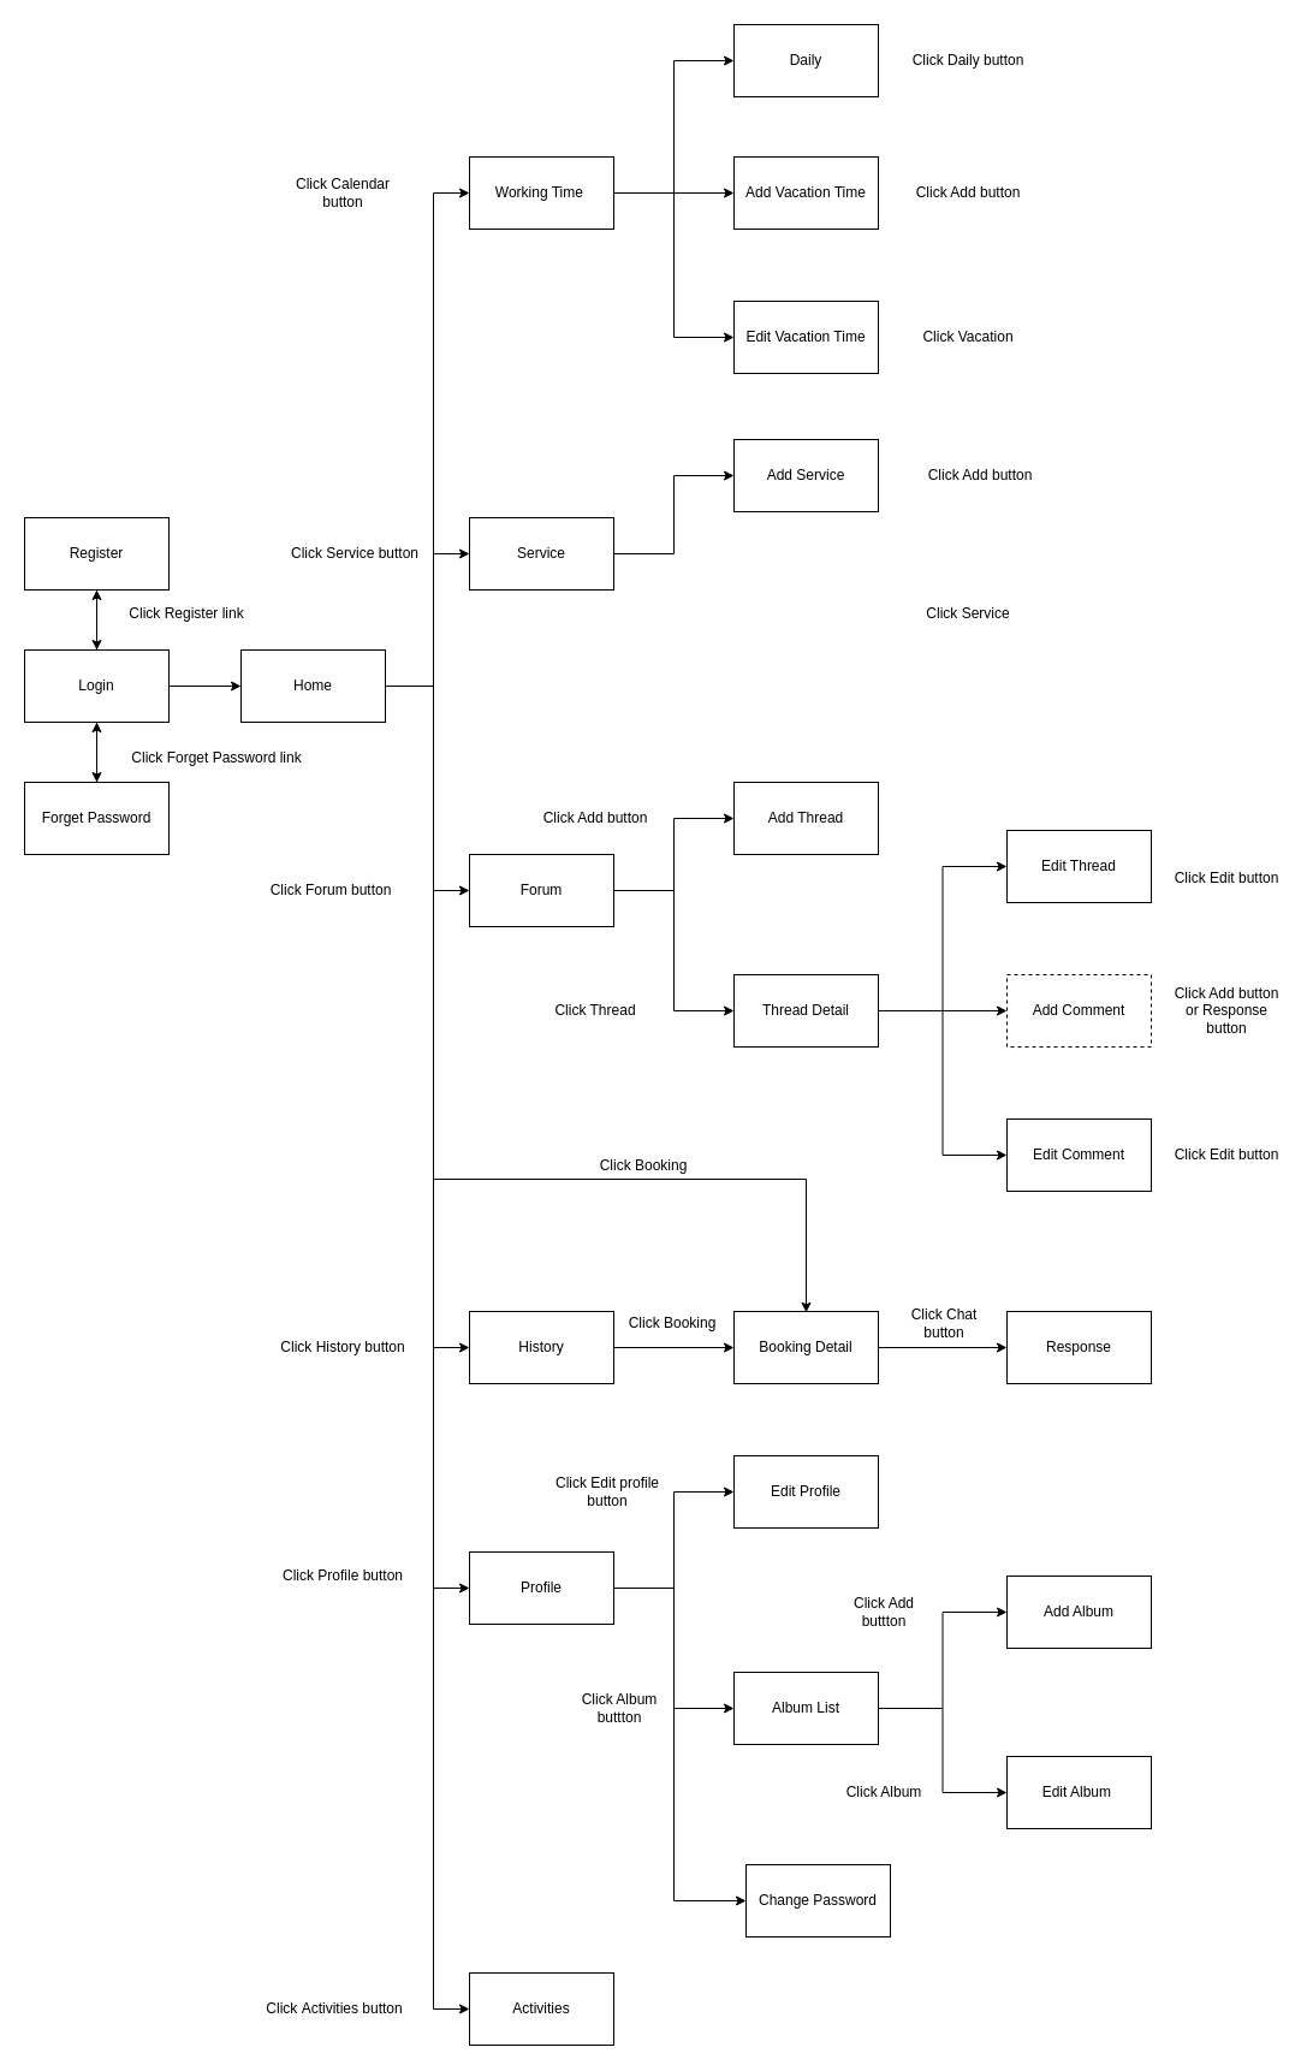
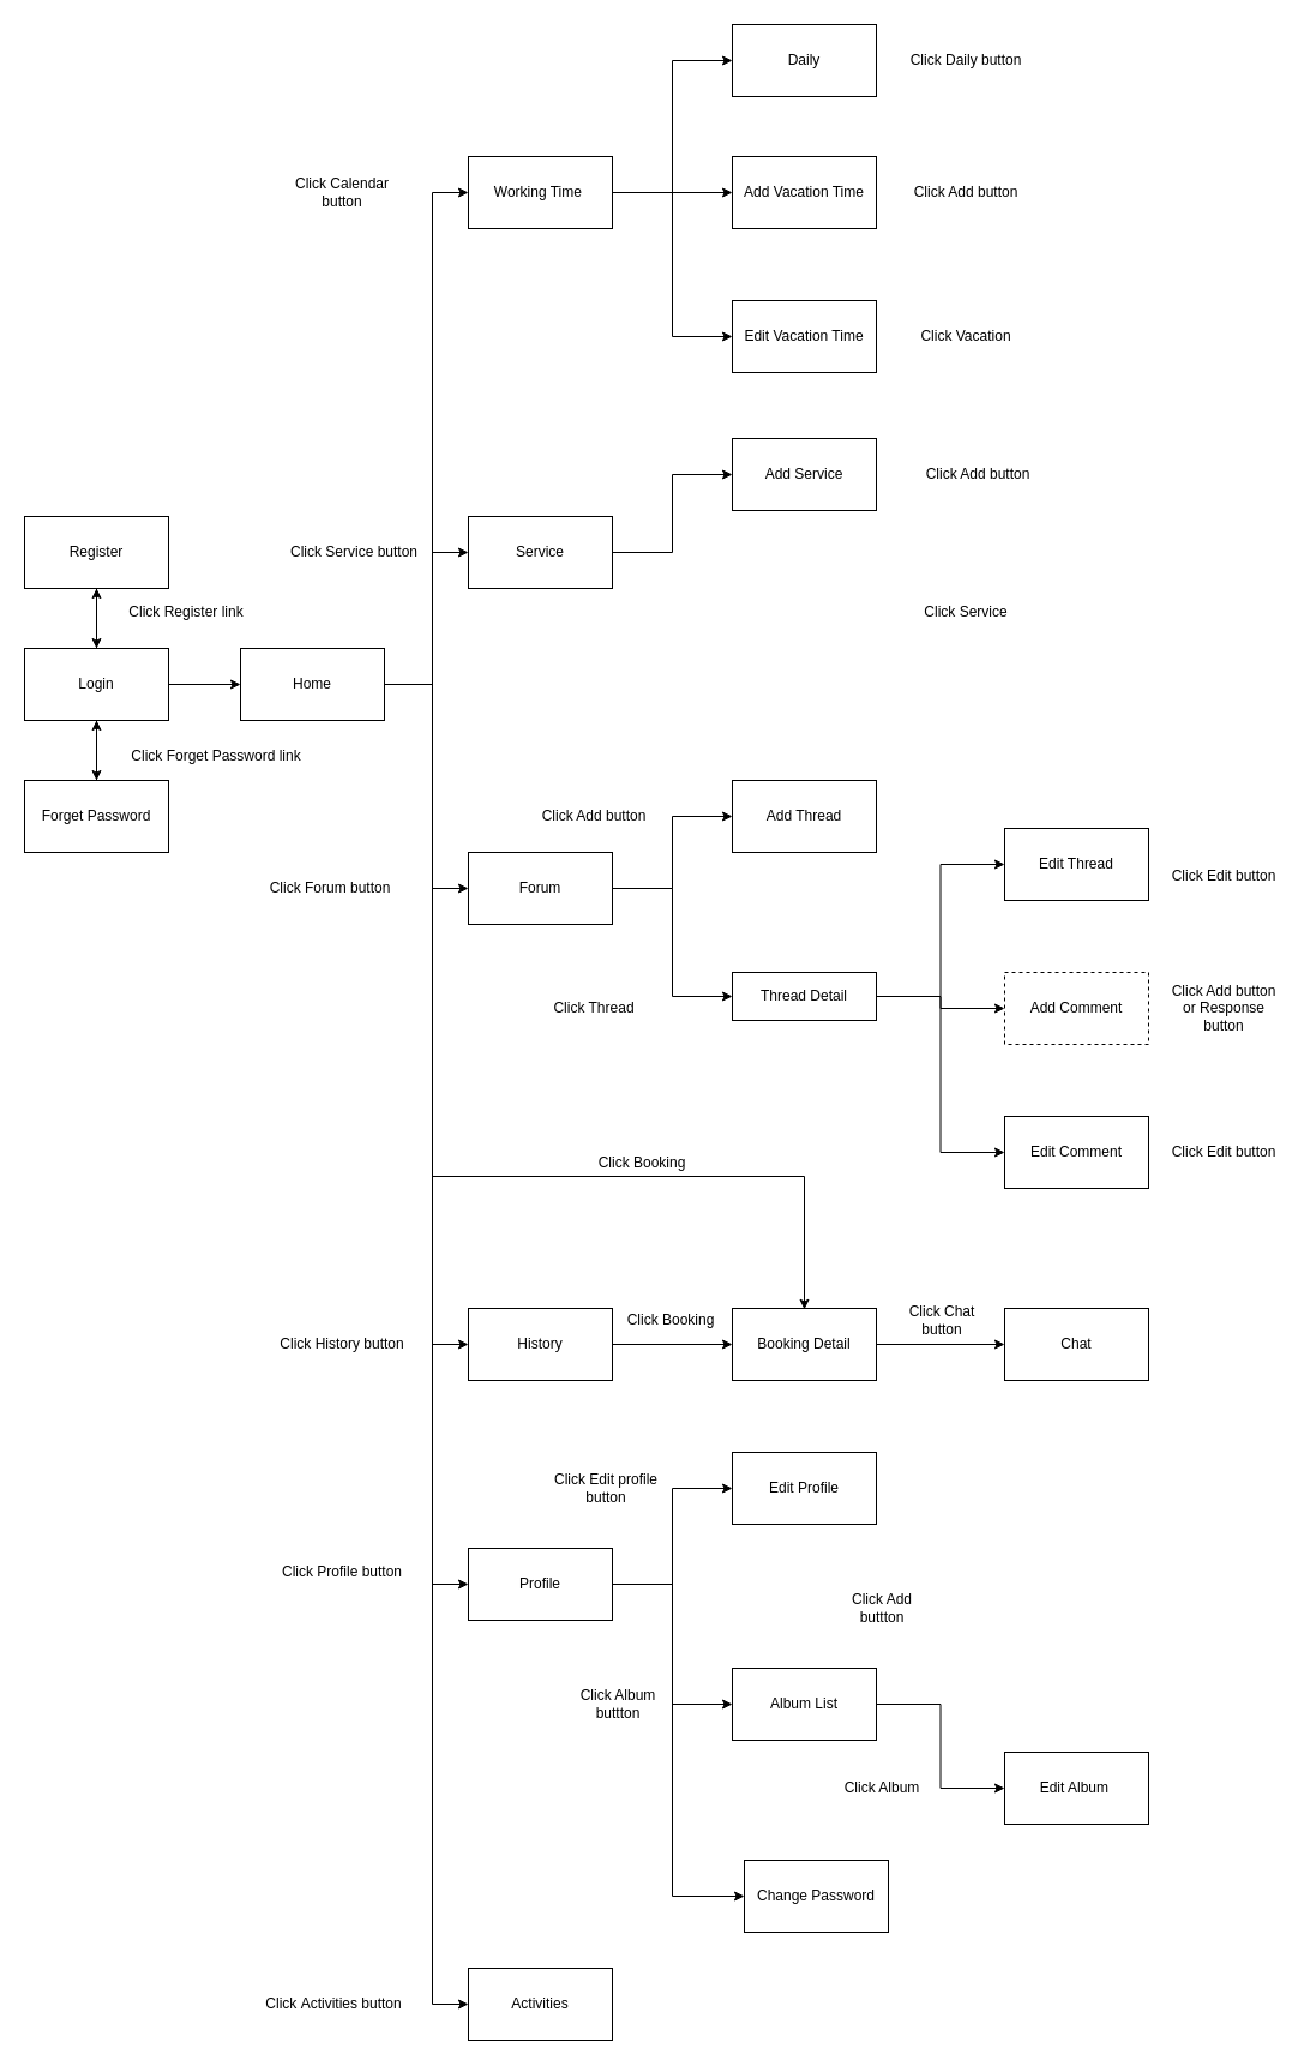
  <mxCell id="0" />
  <mxCell id="1" parent="0" />
  <mxCell id="2" style="edgeStyle=orthogonalEdgeStyle;rounded=0;orthogonalLoop=1;jettySize=auto;html=1;" parent="1" source="3" target="7" edge="1"><mxGeometry relative="1" as="geometry" /></mxCell>
  <mxCell id="3" value="Register" style="rounded=0;whiteSpace=wrap;html=1;" parent="1" vertex="1"><mxGeometry x="20" y="430" width="120" height="60" as="geometry" /></mxCell>
  <mxCell id="4" style="edgeStyle=orthogonalEdgeStyle;rounded=0;orthogonalLoop=1;jettySize=auto;html=1;" parent="1" source="7" edge="1"><mxGeometry relative="1" as="geometry"><mxPoint x="80" y="490" as="targetPoint" /></mxGeometry></mxCell>
  <mxCell id="5" style="edgeStyle=orthogonalEdgeStyle;rounded=0;orthogonalLoop=1;jettySize=auto;html=1;" parent="1" source="7" target="9" edge="1"><mxGeometry relative="1" as="geometry" /></mxCell>
  <mxCell id="6" style="edgeStyle=orthogonalEdgeStyle;rounded=0;orthogonalLoop=1;jettySize=auto;html=1;entryX=0;entryY=0.5;entryDx=0;entryDy=0;" parent="1" source="7" target="17" edge="1"><mxGeometry relative="1" as="geometry" /></mxCell>
  <mxCell id="7" value="Login" style="rounded=0;whiteSpace=wrap;html=1;" parent="1" vertex="1"><mxGeometry x="20" y="540" width="120" height="60" as="geometry" /></mxCell>
  <mxCell id="8" style="edgeStyle=orthogonalEdgeStyle;rounded=0;orthogonalLoop=1;jettySize=auto;html=1;" parent="1" source="9" target="7" edge="1"><mxGeometry relative="1" as="geometry" /></mxCell>
  <mxCell id="9" value="Forget Password" style="rounded=0;whiteSpace=wrap;html=1;" parent="1" vertex="1"><mxGeometry x="20" y="650" width="120" height="60" as="geometry" /></mxCell>
  <mxCell id="10" style="edgeStyle=orthogonalEdgeStyle;rounded=0;orthogonalLoop=1;jettySize=auto;html=1;entryX=0;entryY=0.5;entryDx=0;entryDy=0;" parent="1" source="17" target="43" edge="1"><mxGeometry relative="1" as="geometry"><Array as="points"><mxPoint x="360" y="570" /><mxPoint x="360" y="460" /></Array></mxGeometry></mxCell>
  <mxCell id="11" style="edgeStyle=orthogonalEdgeStyle;rounded=0;orthogonalLoop=1;jettySize=auto;html=1;entryX=0;entryY=0.5;entryDx=0;entryDy=0;" parent="1" source="17" target="20" edge="1"><mxGeometry relative="1" as="geometry"><Array as="points"><mxPoint x="360" y="570" /><mxPoint x="360" y="740" /></Array></mxGeometry></mxCell>
  <mxCell id="12" style="edgeStyle=orthogonalEdgeStyle;rounded=0;orthogonalLoop=1;jettySize=auto;html=1;entryX=0;entryY=0.5;entryDx=0;entryDy=0;" parent="1" source="17" target="48" edge="1"><mxGeometry relative="1" as="geometry"><Array as="points"><mxPoint x="360" y="570" /><mxPoint x="360" y="160" /></Array></mxGeometry></mxCell>
  <mxCell id="13" style="edgeStyle=orthogonalEdgeStyle;rounded=0;orthogonalLoop=1;jettySize=auto;html=1;entryX=0;entryY=0.5;entryDx=0;entryDy=0;" parent="1" source="17" target="30" edge="1"><mxGeometry relative="1" as="geometry"><Array as="points"><mxPoint x="360" y="570" /><mxPoint x="360" y="1120" /></Array></mxGeometry></mxCell>
  <mxCell id="14" style="edgeStyle=orthogonalEdgeStyle;rounded=0;orthogonalLoop=1;jettySize=auto;html=1;entryX=0;entryY=0.5;entryDx=0;entryDy=0;" parent="1" source="17" target="36" edge="1"><mxGeometry relative="1" as="geometry"><Array as="points"><mxPoint x="360" y="570" /><mxPoint x="360" y="1320" /></Array></mxGeometry></mxCell>
  <mxCell id="15" style="edgeStyle=orthogonalEdgeStyle;rounded=0;orthogonalLoop=1;jettySize=auto;html=1;" parent="1" source="17" edge="1"><mxGeometry relative="1" as="geometry"><mxPoint x="670" y="1090.8" as="targetPoint" /><Array as="points"><mxPoint x="360" y="570" /><mxPoint x="360" y="980" /><mxPoint x="670" y="980" /></Array></mxGeometry></mxCell>
  <mxCell id="16" style="edgeStyle=orthogonalEdgeStyle;rounded=0;orthogonalLoop=1;jettySize=auto;html=1;entryX=0;entryY=0.5;entryDx=0;entryDy=0;" edge="1" parent="1" source="17" target="80"><mxGeometry relative="1" as="geometry"><Array as="points"><mxPoint x="360" y="570" /><mxPoint x="360" y="1670" /></Array></mxGeometry></mxCell>
  <mxCell id="17" value="Home" style="rounded=0;whiteSpace=wrap;html=1;" parent="1" vertex="1"><mxGeometry x="200" y="540" width="120" height="60" as="geometry" /></mxCell>
  <mxCell id="18" style="edgeStyle=orthogonalEdgeStyle;rounded=0;orthogonalLoop=1;jettySize=auto;html=1;entryX=0;entryY=0.5;entryDx=0;entryDy=0;" parent="1" source="20" target="23" edge="1"><mxGeometry relative="1" as="geometry" /></mxCell>
  <mxCell id="19" style="edgeStyle=orthogonalEdgeStyle;rounded=0;orthogonalLoop=1;jettySize=auto;html=1;entryX=0;entryY=0.5;entryDx=0;entryDy=0;" parent="1" source="20" target="28" edge="1"><mxGeometry relative="1" as="geometry" /></mxCell>
  <mxCell id="20" value="Forum" style="rounded=0;whiteSpace=wrap;html=1;" parent="1" vertex="1"><mxGeometry x="390" y="710" width="120" height="60" as="geometry" /></mxCell>
  <mxCell id="21" value="Edit Thread" style="rounded=0;whiteSpace=wrap;html=1;" parent="1" vertex="1"><mxGeometry x="837" y="690" width="120" height="60" as="geometry" /></mxCell>
  <mxCell id="22" value="Add Comment" style="rounded=0;whiteSpace=wrap;html=1;dashed=1;" parent="1" vertex="1"><mxGeometry x="837" y="810" width="120" height="60" as="geometry" /></mxCell>
  <mxCell id="23" value="Add Thread" style="rounded=0;whiteSpace=wrap;html=1;" parent="1" vertex="1"><mxGeometry x="610" y="650" width="120" height="60" as="geometry" /></mxCell>
  <mxCell id="24" value="Edit Comment" style="rounded=0;whiteSpace=wrap;html=1;" parent="1" vertex="1"><mxGeometry x="837" y="930" width="120" height="60" as="geometry" /></mxCell>
  <mxCell id="25" style="edgeStyle=orthogonalEdgeStyle;rounded=0;orthogonalLoop=1;jettySize=auto;html=1;entryX=0;entryY=0.5;entryDx=0;entryDy=0;" parent="1" source="28" target="21" edge="1"><mxGeometry relative="1" as="geometry" /></mxCell>
  <mxCell id="26" style="edgeStyle=orthogonalEdgeStyle;rounded=0;orthogonalLoop=1;jettySize=auto;html=1;" parent="1" source="28" target="22" edge="1"><mxGeometry relative="1" as="geometry" /></mxCell>
  <mxCell id="27" style="edgeStyle=orthogonalEdgeStyle;rounded=0;orthogonalLoop=1;jettySize=auto;html=1;entryX=0;entryY=0.5;entryDx=0;entryDy=0;" parent="1" source="28" target="24" edge="1"><mxGeometry relative="1" as="geometry" /></mxCell>
- <mxCell id="28" value="Thread Detail" style="rounded=0;whiteSpace=wrap;html=1;" parent="1" vertex="1"><mxGeometry x="610" y="810" width="120" height="60" as="geometry" /></mxCell>
+ <mxCell id="28" value="Thread Detail" style="rounded=0;whiteSpace=wrap;html=1;" parent="1" vertex="1"><mxGeometry x="610" y="810" width="120" height="40" as="geometry" /></mxCell>
  <mxCell id="29" style="edgeStyle=orthogonalEdgeStyle;rounded=0;orthogonalLoop=1;jettySize=auto;html=1;" parent="1" source="30" target="32" edge="1"><mxGeometry relative="1" as="geometry" /></mxCell>
  <mxCell id="30" value="History" style="rounded=0;whiteSpace=wrap;html=1;" parent="1" vertex="1"><mxGeometry x="390" y="1090" width="120" height="60" as="geometry" /></mxCell>
  <mxCell id="31" style="edgeStyle=orthogonalEdgeStyle;rounded=0;orthogonalLoop=1;jettySize=auto;html=1;" parent="1" source="32" target="77" edge="1"><mxGeometry relative="1" as="geometry" /></mxCell>
  <mxCell id="32" value="Booking Detail" style="rounded=0;whiteSpace=wrap;html=1;" parent="1" vertex="1"><mxGeometry x="610" y="1090" width="120" height="60" as="geometry" /></mxCell>
  <mxCell id="33" style="edgeStyle=orthogonalEdgeStyle;rounded=0;orthogonalLoop=1;jettySize=auto;html=1;entryX=0;entryY=0.5;entryDx=0;entryDy=0;" parent="1" source="36" target="37" edge="1"><mxGeometry relative="1" as="geometry" /></mxCell>
  <mxCell id="34" style="edgeStyle=orthogonalEdgeStyle;rounded=0;orthogonalLoop=1;jettySize=auto;html=1;entryX=0;entryY=0.5;entryDx=0;entryDy=0;" parent="1" source="36" target="41" edge="1"><mxGeometry relative="1" as="geometry" /></mxCell>
  <mxCell id="35" style="edgeStyle=orthogonalEdgeStyle;rounded=0;orthogonalLoop=1;jettySize=auto;html=1;entryX=0;entryY=0.5;entryDx=0;entryDy=0;" edge="1" parent="1" source="36" target="79"><mxGeometry relative="1" as="geometry"><Array as="points"><mxPoint x="560" y="1320" /><mxPoint x="560" y="1580" /></Array></mxGeometry></mxCell>
  <mxCell id="36" value="Profile" style="rounded=0;whiteSpace=wrap;html=1;" parent="1" vertex="1"><mxGeometry x="390" y="1290" width="120" height="60" as="geometry" /></mxCell>
  <mxCell id="37" value="Edit Profile" style="rounded=0;whiteSpace=wrap;html=1;" parent="1" vertex="1"><mxGeometry x="610" y="1210" width="120" height="60" as="geometry" /></mxCell>
  <mxCell id="38" value="Edit Album&amp;nbsp;" style="rounded=0;whiteSpace=wrap;html=1;" parent="1" vertex="1"><mxGeometry x="837" y="1460" width="120" height="60" as="geometry" /></mxCell>
- <mxCell id="39" style="edgeStyle=orthogonalEdgeStyle;rounded=0;orthogonalLoop=1;jettySize=auto;html=1;entryX=0;entryY=0.5;entryDx=0;entryDy=0;" parent="1" source="41" target="52" edge="1"><mxGeometry relative="1" as="geometry" /></mxCell>
  <mxCell id="40" style="edgeStyle=orthogonalEdgeStyle;rounded=0;orthogonalLoop=1;jettySize=auto;html=1;entryX=0;entryY=0.5;entryDx=0;entryDy=0;" parent="1" source="41" target="38" edge="1"><mxGeometry relative="1" as="geometry" /></mxCell>
  <mxCell id="41" value="Album List" style="rounded=0;whiteSpace=wrap;html=1;" parent="1" vertex="1"><mxGeometry x="610" y="1390" width="120" height="60" as="geometry" /></mxCell>
  <mxCell id="42" style="edgeStyle=orthogonalEdgeStyle;rounded=0;orthogonalLoop=1;jettySize=auto;html=1;entryX=0;entryY=0.5;entryDx=0;entryDy=0;" parent="1" source="43" target="44" edge="1"><mxGeometry relative="1" as="geometry" /></mxCell>
  <mxCell id="43" value="Service" style="rounded=0;whiteSpace=wrap;html=1;" parent="1" vertex="1"><mxGeometry x="390" y="430" width="120" height="60" as="geometry" /></mxCell>
  <mxCell id="44" value="Add Service" style="rounded=0;whiteSpace=wrap;html=1;" parent="1" vertex="1"><mxGeometry x="610" y="365" width="120" height="60" as="geometry" /></mxCell>
  <mxCell id="45" style="edgeStyle=orthogonalEdgeStyle;rounded=0;orthogonalLoop=1;jettySize=auto;html=1;entryX=0;entryY=0.5;entryDx=0;entryDy=0;" parent="1" source="48" target="49" edge="1"><mxGeometry relative="1" as="geometry" /></mxCell>
  <mxCell id="46" style="edgeStyle=orthogonalEdgeStyle;rounded=0;orthogonalLoop=1;jettySize=auto;html=1;entryX=0;entryY=0.5;entryDx=0;entryDy=0;" parent="1" source="48" target="50" edge="1"><mxGeometry relative="1" as="geometry" /></mxCell>
  <mxCell id="47" style="edgeStyle=orthogonalEdgeStyle;rounded=0;orthogonalLoop=1;jettySize=auto;html=1;entryX=0;entryY=0.5;entryDx=0;entryDy=0;" parent="1" source="48" target="51" edge="1"><mxGeometry relative="1" as="geometry" /></mxCell>
  <mxCell id="48" value="Working Time&amp;nbsp;" style="rounded=0;whiteSpace=wrap;html=1;" parent="1" vertex="1"><mxGeometry x="390" y="130" width="120" height="60" as="geometry" /></mxCell>
  <mxCell id="49" value="Daily" style="rounded=0;whiteSpace=wrap;html=1;" parent="1" vertex="1"><mxGeometry x="610" y="20" width="120" height="60" as="geometry" /></mxCell>
  <mxCell id="50" value="Add Vacation Time" style="rounded=0;whiteSpace=wrap;html=1;" parent="1" vertex="1"><mxGeometry x="610" y="130" width="120" height="60" as="geometry" /></mxCell>
  <mxCell id="51" value="Edit Vacation Time" style="rounded=0;whiteSpace=wrap;html=1;" parent="1" vertex="1"><mxGeometry x="610" y="250" width="120" height="60" as="geometry" /></mxCell>
- <mxCell id="52" value="Add Album" style="rounded=0;whiteSpace=wrap;html=1;" parent="1" vertex="1"><mxGeometry x="837" y="1310" width="120" height="60" as="geometry" /></mxCell>
  <mxCell id="53" value="Click Register link" style="text;html=1;strokeColor=none;fillColor=none;align=center;verticalAlign=middle;whiteSpace=wrap;rounded=0;" parent="1" vertex="1"><mxGeometry x="90" y="500" width="130" height="20" as="geometry" /></mxCell>
  <mxCell id="54" value="Click Forget Password link" style="text;html=1;strokeColor=none;fillColor=none;align=center;verticalAlign=middle;whiteSpace=wrap;rounded=0;" parent="1" vertex="1"><mxGeometry x="90" y="620" width="180" height="20" as="geometry" /></mxCell>
  <mxCell id="55" value="Click Calendar button" style="text;html=1;strokeColor=none;fillColor=none;align=center;verticalAlign=middle;whiteSpace=wrap;rounded=0;" parent="1" vertex="1"><mxGeometry x="230" y="150" width="110" height="20" as="geometry" /></mxCell>
  <mxCell id="56" value="Click Daily button" style="text;html=1;strokeColor=none;fillColor=none;align=center;verticalAlign=middle;whiteSpace=wrap;rounded=0;" parent="1" vertex="1"><mxGeometry x="750" y="40" width="110" height="20" as="geometry" /></mxCell>
  <mxCell id="57" value="Click Add button" style="text;html=1;strokeColor=none;fillColor=none;align=center;verticalAlign=middle;whiteSpace=wrap;rounded=0;" parent="1" vertex="1"><mxGeometry x="750" y="150" width="110" height="20" as="geometry" /></mxCell>
  <mxCell id="58" value="Click Vacation" style="text;html=1;strokeColor=none;fillColor=none;align=center;verticalAlign=middle;whiteSpace=wrap;rounded=0;" parent="1" vertex="1"><mxGeometry x="750" y="270" width="110" height="20" as="geometry" /></mxCell>
  <mxCell id="59" value="Click Service button" style="text;html=1;strokeColor=none;fillColor=none;align=center;verticalAlign=middle;whiteSpace=wrap;rounded=0;" parent="1" vertex="1"><mxGeometry x="240" y="450" width="110" height="20" as="geometry" /></mxCell>
  <mxCell id="60" value="Click Add button" style="text;html=1;strokeColor=none;fillColor=none;align=center;verticalAlign=middle;whiteSpace=wrap;rounded=0;" parent="1" vertex="1"><mxGeometry x="760" y="385" width="110" height="20" as="geometry" /></mxCell>
  <mxCell id="61" value="Click Service" style="text;html=1;strokeColor=none;fillColor=none;align=center;verticalAlign=middle;whiteSpace=wrap;rounded=0;" parent="1" vertex="1"><mxGeometry x="750" y="500" width="110" height="20" as="geometry" /></mxCell>
  <mxCell id="62" style="edgeStyle=orthogonalEdgeStyle;rounded=0;orthogonalLoop=1;jettySize=auto;html=1;exitX=0.5;exitY=1;exitDx=0;exitDy=0;" parent="1" source="61" target="61" edge="1"><mxGeometry relative="1" as="geometry" /></mxCell>
  <mxCell id="63" value="Click Edit button" style="text;html=1;strokeColor=none;fillColor=none;align=center;verticalAlign=middle;whiteSpace=wrap;rounded=0;" parent="1" vertex="1"><mxGeometry x="975" y="720" width="90" height="20" as="geometry" /></mxCell>
  <mxCell id="64" value="Click Thread" style="text;html=1;strokeColor=none;fillColor=none;align=center;verticalAlign=middle;whiteSpace=wrap;rounded=0;" parent="1" vertex="1"><mxGeometry x="450" y="830" width="90" height="20" as="geometry" /></mxCell>
  <mxCell id="65" value="Click Add button or Response button" style="text;html=1;strokeColor=none;fillColor=none;align=center;verticalAlign=middle;whiteSpace=wrap;rounded=0;" parent="1" vertex="1"><mxGeometry x="975" y="830" width="90" height="20" as="geometry" /></mxCell>
  <mxCell id="66" value="Click Edit button" style="text;html=1;strokeColor=none;fillColor=none;align=center;verticalAlign=middle;whiteSpace=wrap;rounded=0;" parent="1" vertex="1"><mxGeometry x="975" y="950" width="90" height="20" as="geometry" /></mxCell>
  <mxCell id="67" value="Click Add button" style="text;html=1;strokeColor=none;fillColor=none;align=center;verticalAlign=middle;whiteSpace=wrap;rounded=0;" parent="1" vertex="1"><mxGeometry x="450" y="670" width="90" height="20" as="geometry" /></mxCell>
  <mxCell id="68" value="Click History button" style="text;html=1;strokeColor=none;fillColor=none;align=center;verticalAlign=middle;whiteSpace=wrap;rounded=0;" parent="1" vertex="1"><mxGeometry x="230" y="1110" width="110" height="20" as="geometry" /></mxCell>
  <mxCell id="69" value="Click Booking" style="text;html=1;strokeColor=none;fillColor=none;align=center;verticalAlign=middle;whiteSpace=wrap;rounded=0;" parent="1" vertex="1"><mxGeometry x="514" y="1090" width="90" height="20" as="geometry" /></mxCell>
  <mxCell id="70" value="Click Forum button" style="text;html=1;strokeColor=none;fillColor=none;align=center;verticalAlign=middle;whiteSpace=wrap;rounded=0;" parent="1" vertex="1"><mxGeometry x="220" y="730" width="110" height="20" as="geometry" /></mxCell>
  <mxCell id="71" value="Click Profile button" style="text;html=1;strokeColor=none;fillColor=none;align=center;verticalAlign=middle;whiteSpace=wrap;rounded=0;" parent="1" vertex="1"><mxGeometry x="230" y="1300" width="110" height="20" as="geometry" /></mxCell>
  <mxCell id="72" value="Click Edit profile button" style="text;html=1;strokeColor=none;fillColor=none;align=center;verticalAlign=middle;whiteSpace=wrap;rounded=0;" parent="1" vertex="1"><mxGeometry x="460" y="1230" width="90" height="20" as="geometry" /></mxCell>
  <mxCell id="73" value="Click Album buttton" style="text;html=1;strokeColor=none;fillColor=none;align=center;verticalAlign=middle;whiteSpace=wrap;rounded=0;" parent="1" vertex="1"><mxGeometry x="470" y="1410" width="90" height="20" as="geometry" /></mxCell>
  <mxCell id="74" value="Click Add buttton" style="text;html=1;strokeColor=none;fillColor=none;align=center;verticalAlign=middle;whiteSpace=wrap;rounded=0;" parent="1" vertex="1"><mxGeometry x="690" y="1330" width="90" height="20" as="geometry" /></mxCell>
  <mxCell id="75" value="Click Album" style="text;html=1;strokeColor=none;fillColor=none;align=center;verticalAlign=middle;whiteSpace=wrap;rounded=0;" parent="1" vertex="1"><mxGeometry x="690" y="1480" width="90" height="20" as="geometry" /></mxCell>
  <mxCell id="76" value="Click Booking" style="text;html=1;strokeColor=none;fillColor=none;align=center;verticalAlign=middle;whiteSpace=wrap;rounded=0;" parent="1" vertex="1"><mxGeometry x="490" y="959" width="90" height="20" as="geometry" /></mxCell>
- <mxCell id="77" value="Response" style="rounded=0;whiteSpace=wrap;html=1;" parent="1" vertex="1"><mxGeometry x="837" y="1090" width="120" height="60" as="geometry" /></mxCell>
+ <mxCell id="77" value="Chat" style="rounded=0;whiteSpace=wrap;html=1;" parent="1" vertex="1"><mxGeometry x="837" y="1090" width="120" height="60" as="geometry" /></mxCell>
  <mxCell id="78" value="Click Chat button" style="text;html=1;strokeColor=none;fillColor=none;align=center;verticalAlign=middle;whiteSpace=wrap;rounded=0;" parent="1" vertex="1"><mxGeometry x="740" y="1090" width="90" height="20" as="geometry" /></mxCell>
  <mxCell id="79" value="Change Password" style="rounded=0;whiteSpace=wrap;html=1;" vertex="1" parent="1"><mxGeometry x="620" y="1550" width="120" height="60" as="geometry" /></mxCell>
  <mxCell id="80" value="Activities" style="rounded=0;whiteSpace=wrap;html=1;" vertex="1" parent="1"><mxGeometry x="390" y="1640" width="120" height="60" as="geometry" /></mxCell>
  <mxCell id="81" value="Click&amp;nbsp;Activities button" style="text;html=1;strokeColor=none;fillColor=none;align=center;verticalAlign=middle;whiteSpace=wrap;rounded=0;" vertex="1" parent="1"><mxGeometry x="216" y="1660" width="124" height="20" as="geometry" /></mxCell>
